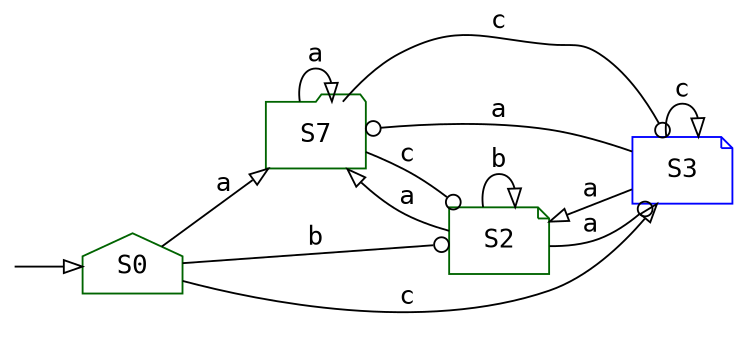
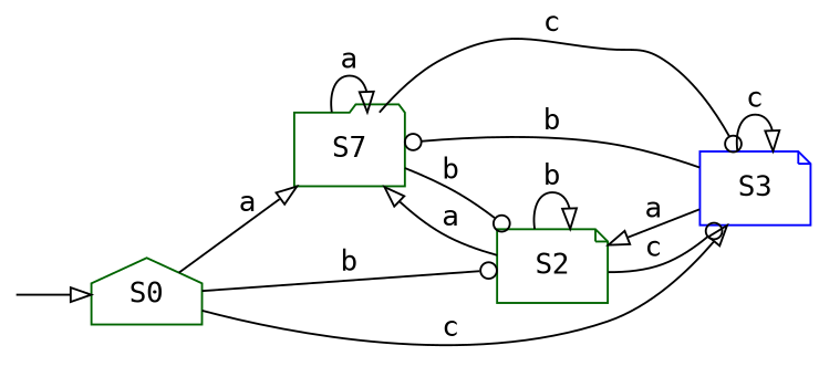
  digraph {
    fontname="DejaVu Sans Mono"
    rankdir=LR
    node [color=darkgreen fontname="DejaVu Sans Mono" shape=note]
    edge [arrowhead=onormal fontname="DejaVu Sans Mono"]
    S0 [shape=house]
    n2 [label=S7 shape=folder]
    S2
    S3 [color=blue]
    start [shape=point style=invis color=""]
    S0 -> n2 [label=a]
    S0 -> S2 [arrowhead=odot label=b]
    S0 -> S3 [label=c]
    n2 -> n2 [label=a]
-   n2 -> S2 [arrowhead=odot label=c]
+   n2 -> S2 [arrowhead=odot label=b]
    n2 -> S3 [arrowhead=odot label=c]
    S2 -> n2 [label=a]
    S2 -> S2 [label=b]
-   S2 -> S3 [arrowhead=odot label=a]
-   S3 -> n2 [arrowhead=odot label=a]
+   S2 -> S3 [arrowhead=odot label=c]
+   S3 -> n2 [arrowhead=odot label=b]
    S3 -> S2 [label=a]
    S3 -> S3 [label=c]
    start -> S0
  }
